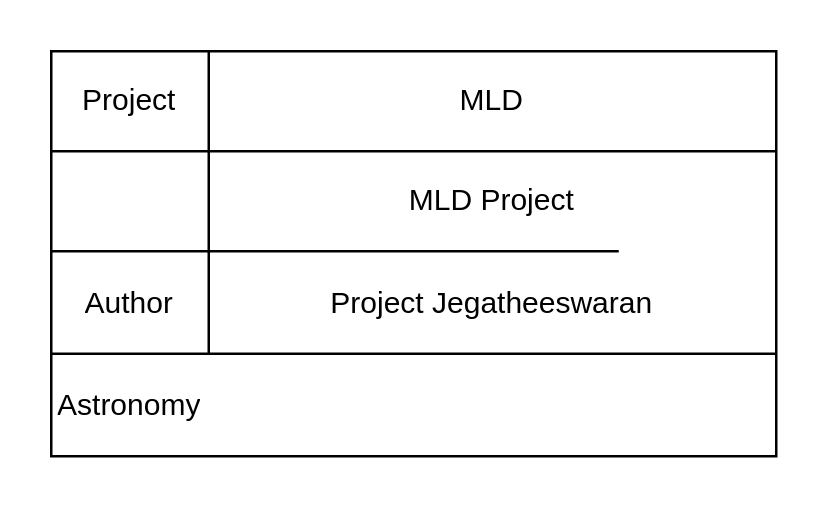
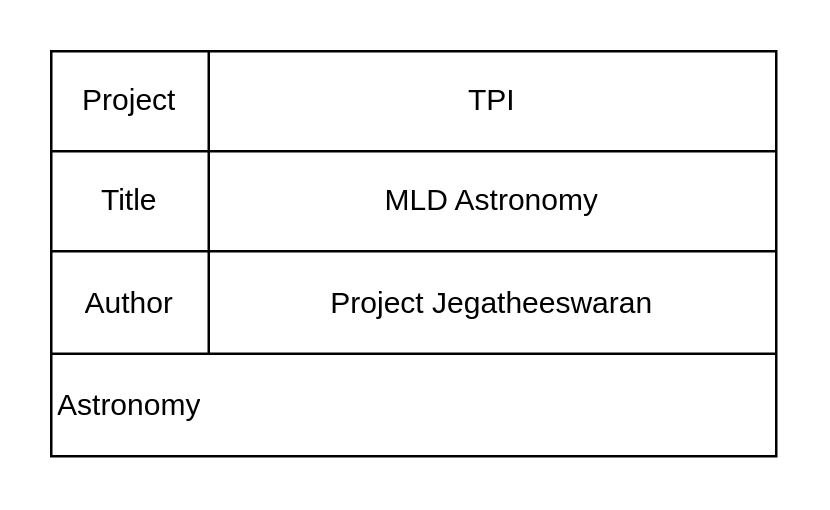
  <mxCell id="0" />
  <mxCell id="1" parent="0" />
  <mxCell id="2" value="" style="shape=table;html=1;whiteSpace=wrap;startSize=0;container=1;collapsible=0;childLayout=tableLayout;align=right;hachureGap=4;pointerEvents=0;" parent="1" vertex="1"><mxGeometry x="20" y="20" width="290" height="162" as="geometry" /></mxCell>
  <mxCell id="3" value="" style="shape=partialRectangle;html=1;whiteSpace=wrap;collapsible=0;dropTarget=0;pointerEvents=0;fillColor=none;top=0;left=0;bottom=0;right=0;points=[[0,0.5],[1,0.5]];portConstraint=eastwest;" parent="2" vertex="1"><mxGeometry width="290" height="40" as="geometry" /></mxCell>
  <mxCell id="4" value="Project" style="shape=partialRectangle;html=1;whiteSpace=wrap;connectable=0;fillColor=none;top=0;left=0;bottom=0;right=0;overflow=hidden;" parent="3" vertex="1"><mxGeometry width="63" height="40" as="geometry"><mxRectangle width="63" height="40" as="alternateBounds" /></mxGeometry></mxCell>
- <mxCell id="5" value="MLD" style="shape=partialRectangle;html=1;whiteSpace=wrap;connectable=0;fillColor=none;top=0;left=0;bottom=0;right=0;overflow=hidden;" parent="3" vertex="1"><mxGeometry x="63" width="227" height="40" as="geometry"><mxRectangle width="227" height="40" as="alternateBounds" /></mxGeometry></mxCell>
+ <mxCell id="5" value="TPI" style="shape=partialRectangle;html=1;whiteSpace=wrap;connectable=0;fillColor=none;top=0;left=0;bottom=0;right=0;overflow=hidden;" parent="3" vertex="1"><mxGeometry x="63" width="227" height="40" as="geometry"><mxRectangle width="227" height="40" as="alternateBounds" /></mxGeometry></mxCell>
  <mxCell id="6" style="shape=partialRectangle;html=1;whiteSpace=wrap;collapsible=0;dropTarget=0;pointerEvents=0;fillColor=none;top=0;left=0;bottom=0;right=0;points=[[0,0.5],[1,0.5]];portConstraint=eastwest;" parent="2" vertex="1"><mxGeometry y="40" width="290" height="40" as="geometry" /></mxCell>
- <mxCell id="8" value="MLD Project" style="shape=partialRectangle;html=1;whiteSpace=wrap;connectable=0;fillColor=none;top=0;left=0;bottom=0;right=0;overflow=hidden;" parent="6" vertex="1"><mxGeometry x="63" width="227" height="40" as="geometry"><mxRectangle width="227" height="40" as="alternateBounds" /></mxGeometry></mxCell>
+ <mxCell id="7" value="Title" style="shape=partialRectangle;html=1;whiteSpace=wrap;connectable=0;fillColor=none;top=0;left=0;bottom=0;right=0;overflow=hidden;" parent="6" vertex="1"><mxGeometry width="63" height="40" as="geometry"><mxRectangle width="63" height="40" as="alternateBounds" /></mxGeometry></mxCell>
+ <mxCell id="8" value="MLD Astronomy" style="shape=partialRectangle;html=1;whiteSpace=wrap;connectable=0;fillColor=none;top=0;left=0;bottom=0;right=0;overflow=hidden;" parent="6" vertex="1"><mxGeometry x="63" width="227" height="40" as="geometry"><mxRectangle width="227" height="40" as="alternateBounds" /></mxGeometry></mxCell>
  <mxCell id="9" value="" style="shape=partialRectangle;html=1;whiteSpace=wrap;collapsible=0;dropTarget=0;pointerEvents=0;fillColor=none;top=0;left=0;bottom=0;right=0;points=[[0,0.5],[1,0.5]];portConstraint=eastwest;" parent="2" vertex="1"><mxGeometry y="80" width="290" height="41" as="geometry" /></mxCell>
  <mxCell id="10" value="Author" style="shape=partialRectangle;html=1;whiteSpace=wrap;connectable=0;fillColor=none;top=0;left=0;bottom=0;right=0;overflow=hidden;" parent="9" vertex="1"><mxGeometry width="63" height="41" as="geometry"><mxRectangle width="63" height="41" as="alternateBounds" /></mxGeometry></mxCell>
  <mxCell id="11" value="Project Jegatheeswaran" style="shape=partialRectangle;html=1;whiteSpace=wrap;connectable=0;fillColor=none;top=0;left=0;bottom=0;right=0;overflow=hidden;" parent="9" vertex="1"><mxGeometry x="63" width="227" height="41" as="geometry"><mxRectangle width="227" height="41" as="alternateBounds" /></mxGeometry></mxCell>
  <mxCell id="12" value="" style="shape=partialRectangle;html=1;whiteSpace=wrap;collapsible=0;dropTarget=0;pointerEvents=0;fillColor=none;top=0;left=0;bottom=0;right=0;points=[[0,0.5],[1,0.5]];portConstraint=eastwest;" parent="2" vertex="1"><mxGeometry y="121" width="290" height="41" as="geometry" /></mxCell>
  <mxCell id="13" value="Astronomy" style="shape=partialRectangle;html=1;whiteSpace=wrap;connectable=0;fillColor=none;top=0;left=0;bottom=0;right=0;overflow=hidden;" parent="12" vertex="1"><mxGeometry width="63" height="41" as="geometry"><mxRectangle width="63" height="41" as="alternateBounds" /></mxGeometry></mxCell>
